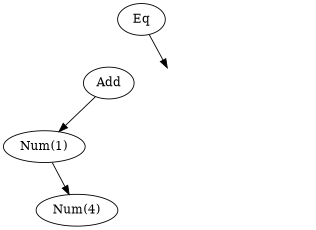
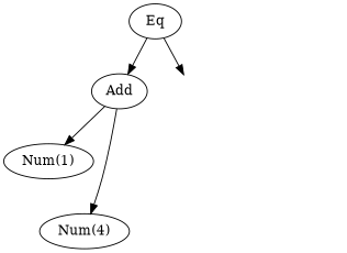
  digraph {
    n1 [label="Num(1)"]
    n2 [label="Num(4)"]
    n3 [label=Add]
    n4 [label="Num(2)" style=invis]
    n5 [label="Num(1)" style=invis]
    n6 [label=Add style=invis]
    n7 [label=Eq]
    n3 -> n1
-   n1 -> n2
+   n3 -> n2
    n6 -> n4 [style=invis]
    n6 -> n5 [style=invis]
+   n7 -> n3
    n7 -> n6
  }
